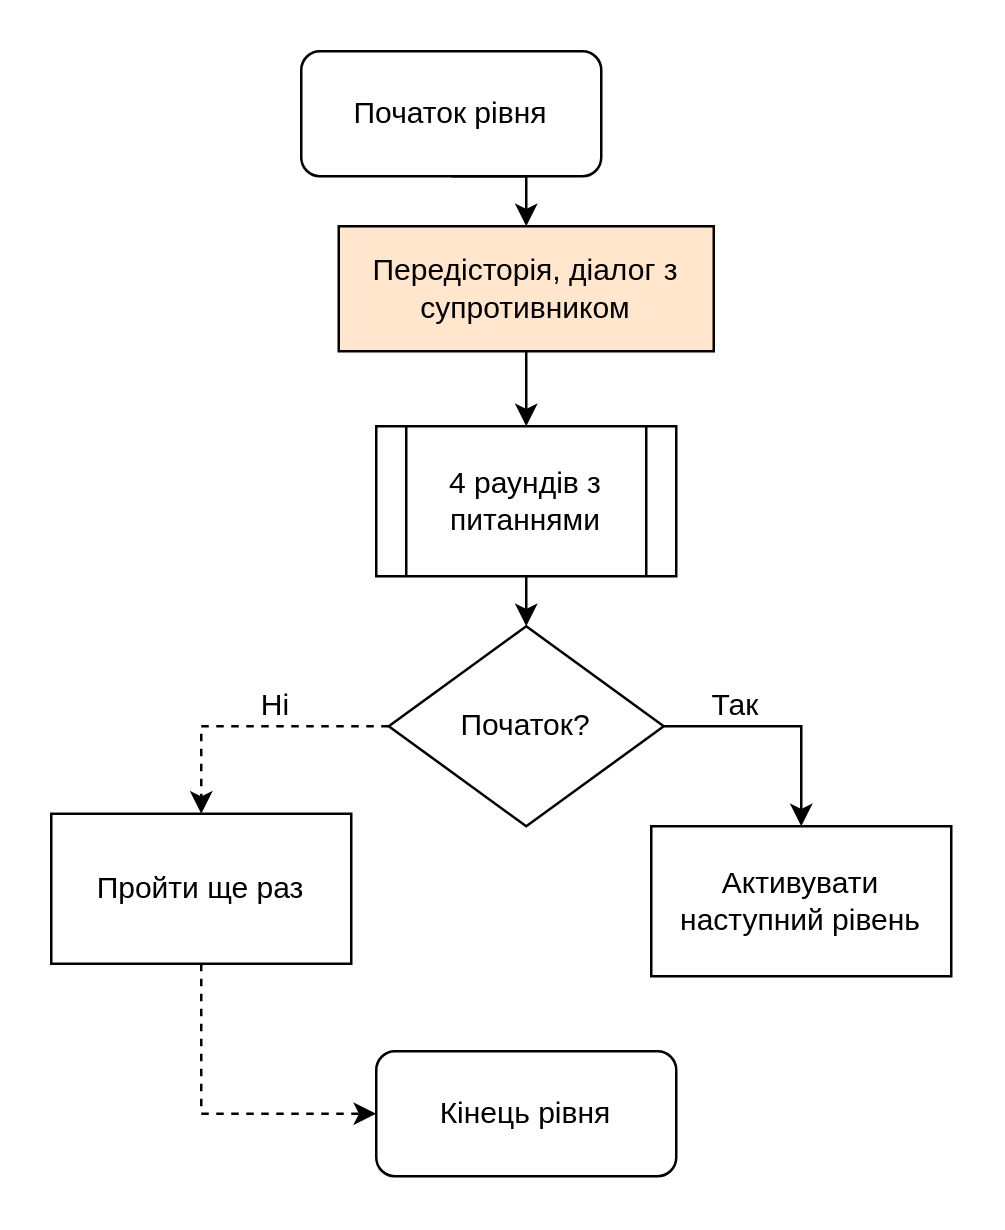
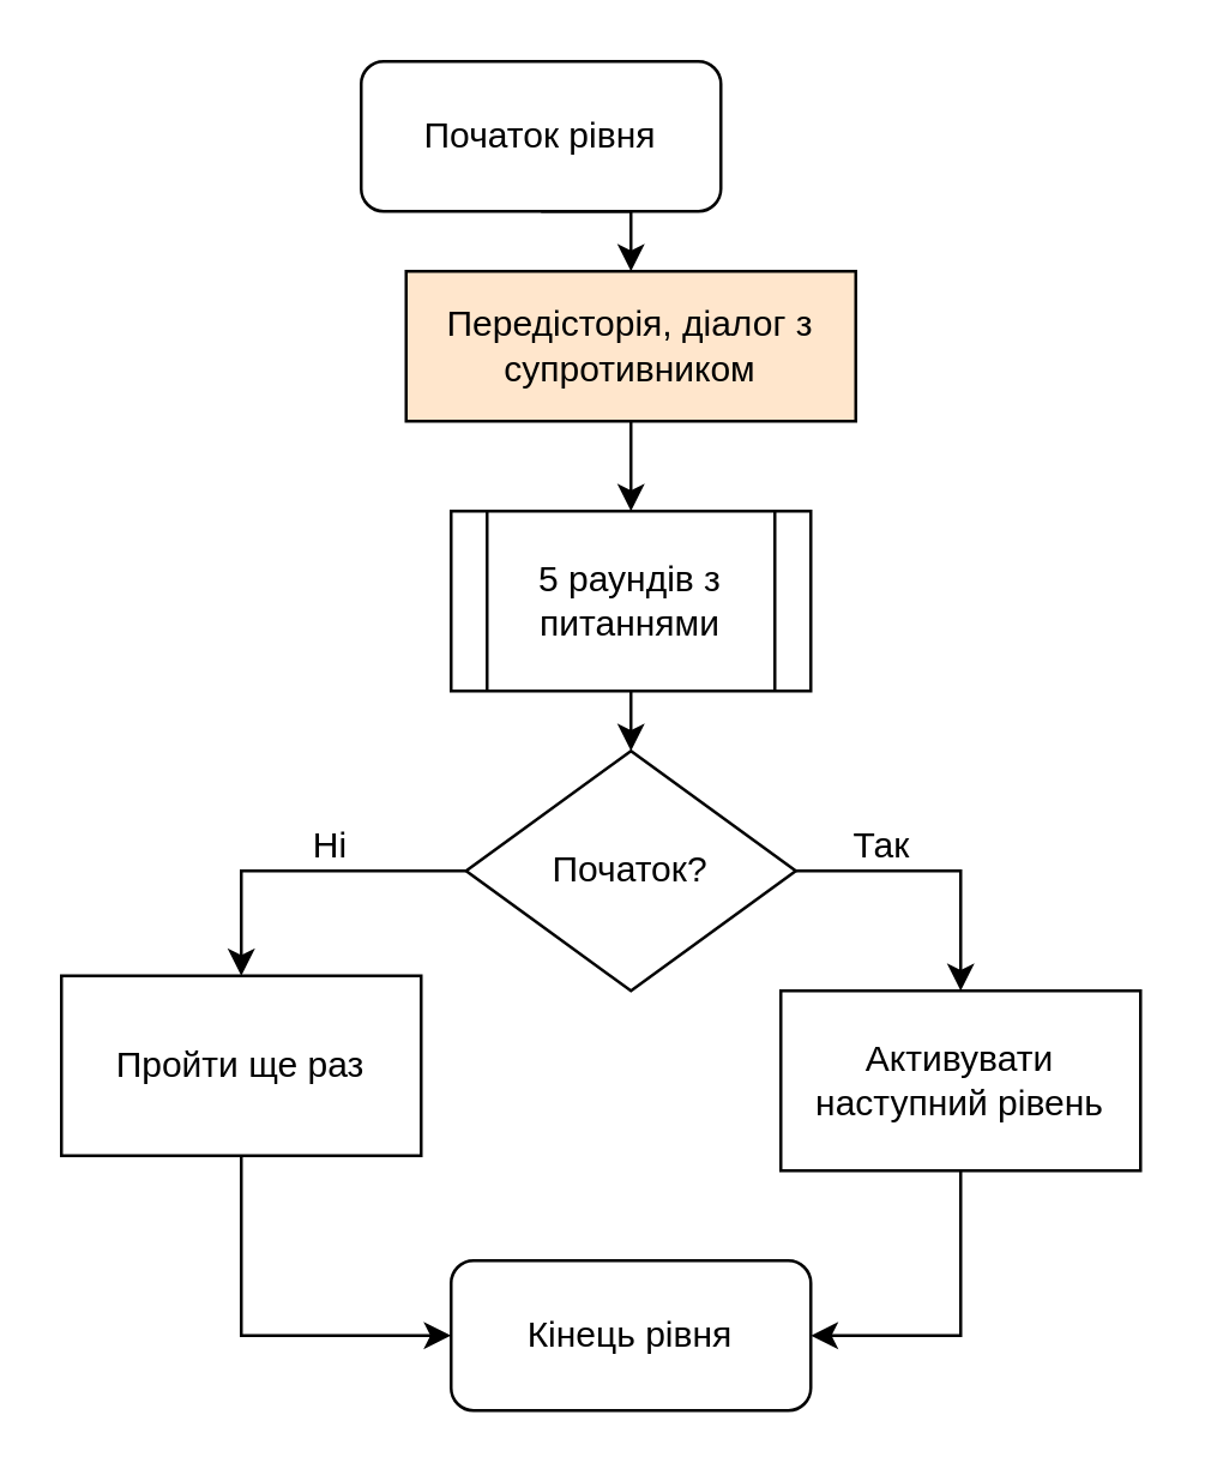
  <mxCell id="0" />
  <mxCell id="1" parent="0" />
  <mxCell id="2" style="edgeStyle=orthogonalEdgeStyle;rounded=0;orthogonalLoop=1;jettySize=auto;html=1;exitX=0.5;exitY=1;exitDx=0;exitDy=0;entryX=0.5;entryY=0;entryDx=0;entryDy=0;" parent="1" source="3" target="5" edge="1"><mxGeometry relative="1" as="geometry" /></mxCell>
  <mxCell id="3" value="Початок рівня" style="rounded=1;whiteSpace=wrap;html=1;" parent="1" vertex="1"><mxGeometry x="120" y="20" width="120" height="50" as="geometry" /></mxCell>
  <mxCell id="4" style="edgeStyle=orthogonalEdgeStyle;rounded=0;orthogonalLoop=1;jettySize=auto;html=1;exitX=0.5;exitY=1;exitDx=0;exitDy=0;entryX=0.5;entryY=0;entryDx=0;entryDy=0;" parent="1" source="5" target="8" edge="1"><mxGeometry relative="1" as="geometry" /></mxCell>
  <mxCell id="5" value="Передісторія, діалог з супротивником" style="rounded=1;whiteSpace=wrap;html=1;arcSize=0;fillColor=#ffe6cc;" parent="1" vertex="1"><mxGeometry x="135" y="90" width="150" height="50" as="geometry" /></mxCell>
  <mxCell id="6" value="Кінець рівня" style="rounded=1;whiteSpace=wrap;html=1;" parent="1" vertex="1"><mxGeometry x="150" y="420" width="120" height="50" as="geometry" /></mxCell>
  <mxCell id="7" style="edgeStyle=orthogonalEdgeStyle;rounded=0;orthogonalLoop=1;jettySize=auto;html=1;exitX=0.5;exitY=1;exitDx=0;exitDy=0;entryX=0.5;entryY=0;entryDx=0;entryDy=0;" parent="1" source="8" target="11" edge="1"><mxGeometry relative="1" as="geometry" /></mxCell>
- <mxCell id="8" value="4 раундів з питаннями" style="shape=process;whiteSpace=wrap;html=1;backgroundOutline=1;" parent="1" vertex="1"><mxGeometry x="150" y="170" width="120" height="60" as="geometry" /></mxCell>
+ <mxCell id="8" value="5 раундів з питаннями" style="shape=process;whiteSpace=wrap;html=1;backgroundOutline=1;" parent="1" vertex="1"><mxGeometry x="150" y="170" width="120" height="60" as="geometry" /></mxCell>
  <mxCell id="9" style="edgeStyle=orthogonalEdgeStyle;rounded=0;orthogonalLoop=1;jettySize=auto;html=1;exitX=1;exitY=0.5;exitDx=0;exitDy=0;entryX=0.5;entryY=0;entryDx=0;entryDy=0;" parent="1" source="11" target="13" edge="1"><mxGeometry relative="1" as="geometry" /></mxCell>
- <mxCell id="10" style="edgeStyle=orthogonalEdgeStyle;rounded=0;orthogonalLoop=1;jettySize=auto;html=1;exitX=0;exitY=0.5;exitDx=0;exitDy=0;entryX=0.5;entryY=0;entryDx=0;entryDy=0;dashed=1;" edge="1" parent="1" source="11" target="16"><mxGeometry relative="1" as="geometry" /></mxCell>
+ <mxCell id="10" style="edgeStyle=orthogonalEdgeStyle;rounded=0;orthogonalLoop=1;jettySize=auto;html=1;exitX=0;exitY=0.5;exitDx=0;exitDy=0;entryX=0.5;entryY=0;entryDx=0;entryDy=0;" edge="1" parent="1" source="11" target="16"><mxGeometry relative="1" as="geometry" /></mxCell>
  <mxCell id="11" value="Початок?" style="rhombus;whiteSpace=wrap;html=1;" parent="1" vertex="1"><mxGeometry x="155" y="250" width="110" height="80" as="geometry" /></mxCell>
+ <mxCell id="12" style="edgeStyle=orthogonalEdgeStyle;rounded=0;orthogonalLoop=1;jettySize=auto;html=1;entryX=1;entryY=0.5;entryDx=0;entryDy=0;" parent="1" source="13" target="6" edge="1"><mxGeometry relative="1" as="geometry" /></mxCell>
  <mxCell id="13" value="Активувати наступний рівень" style="rounded=0;whiteSpace=wrap;html=1;" parent="1" vertex="1"><mxGeometry x="260" y="330" width="120" height="60" as="geometry" /></mxCell>
  <mxCell id="14" value="Так" style="text;html=1;strokeColor=none;fillColor=none;align=center;verticalAlign=middle;whiteSpace=wrap;rounded=0;" parent="1" vertex="1"><mxGeometry x="264" y="267" width="60" height="30" as="geometry" /></mxCell>
- <mxCell id="15" style="edgeStyle=orthogonalEdgeStyle;rounded=0;orthogonalLoop=1;jettySize=auto;html=1;exitX=0.5;exitY=1;exitDx=0;exitDy=0;entryX=0;entryY=0.5;entryDx=0;entryDy=0;dashed=1;" edge="1" parent="1" source="16" target="6"><mxGeometry relative="1" as="geometry" /></mxCell>
+ <mxCell id="15" style="edgeStyle=orthogonalEdgeStyle;rounded=0;orthogonalLoop=1;jettySize=auto;html=1;exitX=0.5;exitY=1;exitDx=0;exitDy=0;entryX=0;entryY=0.5;entryDx=0;entryDy=0;" edge="1" parent="1" source="16" target="6"><mxGeometry relative="1" as="geometry" /></mxCell>
  <mxCell id="16" value="Пройти ще раз" style="rounded=0;whiteSpace=wrap;html=1;" vertex="1" parent="1"><mxGeometry x="20" y="325" width="120" height="60" as="geometry" /></mxCell>
  <mxCell id="17" value="Ні" style="text;html=1;strokeColor=none;fillColor=none;align=center;verticalAlign=middle;whiteSpace=wrap;rounded=0;" vertex="1" parent="1"><mxGeometry x="80" y="267" width="60" height="30" as="geometry" /></mxCell>
